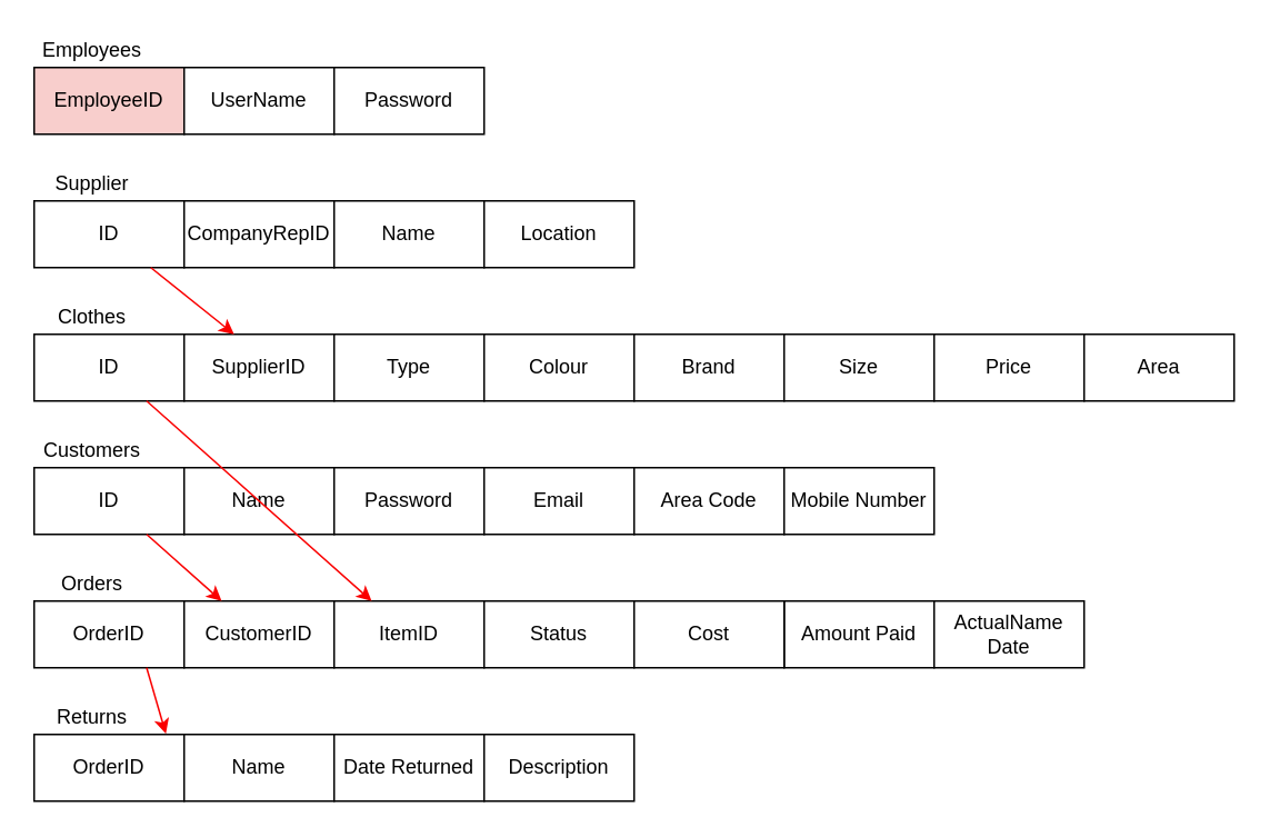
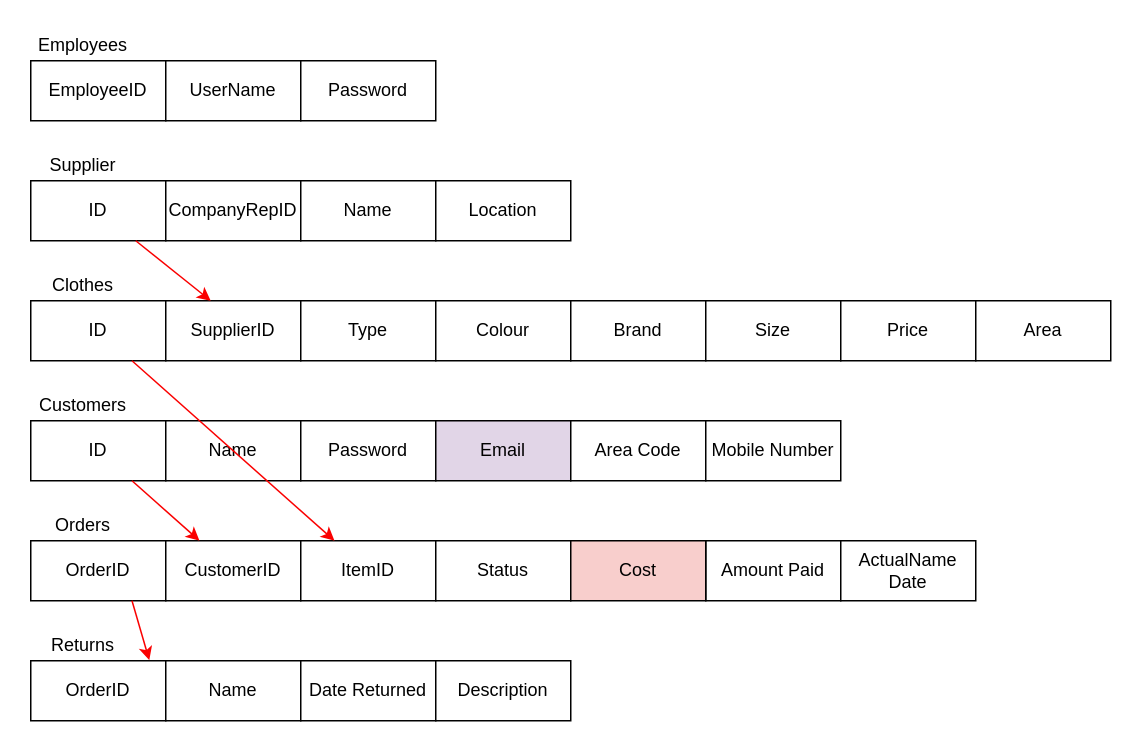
  <mxCell id="0" />
  <mxCell id="1" parent="0" />
- <mxCell id="2" value="EmployeeID" style="rounded=0;whiteSpace=wrap;html=1;fillColor=#f8cecc;" parent="1" vertex="1"><mxGeometry x="20" y="40" width="90" height="40" as="geometry" /></mxCell>
+ <mxCell id="2" value="EmployeeID" style="rounded=0;whiteSpace=wrap;html=1;" parent="1" vertex="1"><mxGeometry x="20" y="40" width="90" height="40" as="geometry" /></mxCell>
  <mxCell id="3" value="Employees" style="text;html=1;strokeColor=none;fillColor=none;align=center;verticalAlign=middle;whiteSpace=wrap;rounded=0;" parent="1" vertex="1"><mxGeometry x="20" y="20" width="70" height="20" as="geometry" /></mxCell>
  <mxCell id="4" value="UserName" style="rounded=0;whiteSpace=wrap;html=1;" parent="1" vertex="1"><mxGeometry x="110" y="40" width="90" height="40" as="geometry" /></mxCell>
  <mxCell id="5" value="Password" style="rounded=0;whiteSpace=wrap;html=1;" parent="1" vertex="1"><mxGeometry x="200" y="40" width="90" height="40" as="geometry" /></mxCell>
  <mxCell id="6" value="ID" style="rounded=0;whiteSpace=wrap;html=1;" parent="1" vertex="1"><mxGeometry x="20" y="120" width="90" height="40" as="geometry" /></mxCell>
  <mxCell id="7" value="Supplier" style="text;html=1;strokeColor=none;fillColor=none;align=center;verticalAlign=middle;whiteSpace=wrap;rounded=0;" parent="1" vertex="1"><mxGeometry x="20" y="100" width="70" height="20" as="geometry" /></mxCell>
  <mxCell id="8" value="CompanyRepID" style="rounded=0;whiteSpace=wrap;html=1;" parent="1" vertex="1"><mxGeometry x="110" y="120" width="90" height="40" as="geometry" /></mxCell>
  <mxCell id="9" value="Name" style="rounded=0;whiteSpace=wrap;html=1;" parent="1" vertex="1"><mxGeometry x="200" y="120" width="90" height="40" as="geometry" /></mxCell>
  <mxCell id="10" value="Location" style="rounded=0;whiteSpace=wrap;html=1;" parent="1" vertex="1"><mxGeometry x="290" y="120" width="90" height="40" as="geometry" /></mxCell>
  <mxCell id="11" value="ID" style="rounded=0;whiteSpace=wrap;html=1;" parent="1" vertex="1"><mxGeometry x="20" y="200" width="90" height="40" as="geometry" /></mxCell>
  <mxCell id="12" value="Clothes" style="text;html=1;strokeColor=none;fillColor=none;align=center;verticalAlign=middle;whiteSpace=wrap;rounded=0;" parent="1" vertex="1"><mxGeometry x="20" y="180" width="70" height="20" as="geometry" /></mxCell>
  <mxCell id="13" value="SupplierID" style="rounded=0;whiteSpace=wrap;html=1;" parent="1" vertex="1"><mxGeometry x="110" y="200" width="90" height="40" as="geometry" /></mxCell>
  <mxCell id="14" value="Type" style="rounded=0;whiteSpace=wrap;html=1;" parent="1" vertex="1"><mxGeometry x="200" y="200" width="90" height="40" as="geometry" /></mxCell>
  <mxCell id="15" value="Colour" style="rounded=0;whiteSpace=wrap;html=1;" parent="1" vertex="1"><mxGeometry x="290" y="200" width="90" height="40" as="geometry" /></mxCell>
  <mxCell id="16" value="Brand" style="rounded=0;whiteSpace=wrap;html=1;" parent="1" vertex="1"><mxGeometry x="380" y="200" width="90" height="40" as="geometry" /></mxCell>
  <mxCell id="17" value="Size" style="rounded=0;whiteSpace=wrap;html=1;" parent="1" vertex="1"><mxGeometry x="470" y="200" width="90" height="40" as="geometry" /></mxCell>
  <mxCell id="18" value="Price" style="rounded=0;whiteSpace=wrap;html=1;" parent="1" vertex="1"><mxGeometry x="560" y="200" width="90" height="40" as="geometry" /></mxCell>
  <mxCell id="19" value="Area" style="rounded=0;whiteSpace=wrap;html=1;" parent="1" vertex="1"><mxGeometry x="650" y="200" width="90" height="40" as="geometry" /></mxCell>
  <mxCell id="20" value="Customers" style="text;html=1;strokeColor=none;fillColor=none;align=center;verticalAlign=middle;whiteSpace=wrap;rounded=0;" parent="1" vertex="1"><mxGeometry x="20" y="260" width="70" height="20" as="geometry" /></mxCell>
  <mxCell id="21" value="ID" style="rounded=0;whiteSpace=wrap;html=1;" parent="1" vertex="1"><mxGeometry x="20" y="280" width="90" height="40" as="geometry" /></mxCell>
  <mxCell id="22" value="Name" style="rounded=0;whiteSpace=wrap;html=1;" parent="1" vertex="1"><mxGeometry x="110" y="280" width="90" height="40" as="geometry" /></mxCell>
  <mxCell id="23" value="Password" style="rounded=0;whiteSpace=wrap;html=1;" parent="1" vertex="1"><mxGeometry x="200" y="280" width="90" height="40" as="geometry" /></mxCell>
- <mxCell id="24" value="Email" style="rounded=0;whiteSpace=wrap;html=1;" parent="1" vertex="1"><mxGeometry x="290" y="280" width="90" height="40" as="geometry" /></mxCell>
+ <mxCell id="24" value="Email" style="rounded=0;whiteSpace=wrap;html=1;fillColor=#e1d5e7;" parent="1" vertex="1"><mxGeometry x="290" y="280" width="90" height="40" as="geometry" /></mxCell>
  <mxCell id="25" value="Area Code" style="rounded=0;whiteSpace=wrap;html=1;" parent="1" vertex="1"><mxGeometry x="380" y="280" width="90" height="40" as="geometry" /></mxCell>
  <mxCell id="26" value="Mobile Number" style="rounded=0;whiteSpace=wrap;html=1;" parent="1" vertex="1"><mxGeometry x="470" y="280" width="90" height="40" as="geometry" /></mxCell>
  <mxCell id="27" value="Orders" style="text;html=1;strokeColor=none;fillColor=none;align=center;verticalAlign=middle;whiteSpace=wrap;rounded=0;" parent="1" vertex="1"><mxGeometry x="20" y="340" width="70" height="20" as="geometry" /></mxCell>
  <mxCell id="28" value="OrderID" style="rounded=0;whiteSpace=wrap;html=1;" parent="1" vertex="1"><mxGeometry x="20" y="360" width="90" height="40" as="geometry" /></mxCell>
  <mxCell id="29" value="CustomerID" style="rounded=0;whiteSpace=wrap;html=1;" parent="1" vertex="1"><mxGeometry x="110" y="360" width="90" height="40" as="geometry" /></mxCell>
  <mxCell id="30" value="ItemID" style="rounded=0;whiteSpace=wrap;html=1;" parent="1" vertex="1"><mxGeometry x="200" y="360" width="90" height="40" as="geometry" /></mxCell>
  <mxCell id="31" value="Status" style="rounded=0;whiteSpace=wrap;html=1;" parent="1" vertex="1"><mxGeometry x="290" y="360" width="90" height="40" as="geometry" /></mxCell>
  <mxCell id="32" value="Amount Paid" style="rounded=0;whiteSpace=wrap;html=1;" parent="1" vertex="1"><mxGeometry x="470" y="360" width="90" height="40" as="geometry" /></mxCell>
  <mxCell id="33" value="ActualName Date" style="rounded=0;whiteSpace=wrap;html=1;" parent="1" vertex="1"><mxGeometry x="560" y="360" width="90" height="40" as="geometry" /></mxCell>
  <mxCell id="34" value="Returns" style="text;html=1;strokeColor=none;fillColor=none;align=center;verticalAlign=middle;whiteSpace=wrap;rounded=0;" parent="1" vertex="1"><mxGeometry x="20" y="420" width="70" height="20" as="geometry" /></mxCell>
  <mxCell id="35" value="OrderID" style="rounded=0;whiteSpace=wrap;html=1;" parent="1" vertex="1"><mxGeometry x="20" y="440" width="90" height="40" as="geometry" /></mxCell>
  <mxCell id="36" value="Name" style="rounded=0;whiteSpace=wrap;html=1;" parent="1" vertex="1"><mxGeometry x="110" y="440" width="90" height="40" as="geometry" /></mxCell>
  <mxCell id="37" value="Date Returned" style="rounded=0;whiteSpace=wrap;html=1;" parent="1" vertex="1"><mxGeometry x="200" y="440" width="90" height="40" as="geometry" /></mxCell>
  <mxCell id="38" value="" style="endArrow=classic;html=1;entryX=0.333;entryY=0;entryDx=0;entryDy=0;entryPerimeter=0;fillColor=#f8cecc;strokeColor=#FA0000;" parent="1" source="6" target="13" edge="1"><mxGeometry width="50" height="50" relative="1" as="geometry"><mxPoint x="97.5" y="90" as="sourcePoint" /><mxPoint x="109.83" y="131.2" as="targetPoint" /></mxGeometry></mxCell>
  <mxCell id="39" value="" style="endArrow=classic;html=1;entryX=0.25;entryY=0;entryDx=0;entryDy=0;fillColor=#f8cecc;strokeColor=#FA0000;" parent="1" source="11" target="30" edge="1"><mxGeometry width="50" height="50" relative="1" as="geometry"><mxPoint x="100" y="180" as="sourcePoint" /><mxPoint x="149.97" y="210" as="targetPoint" /></mxGeometry></mxCell>
  <mxCell id="40" value="" style="endArrow=classic;html=1;entryX=0.25;entryY=0;entryDx=0;entryDy=0;fillColor=#f8cecc;strokeColor=#FA0000;" parent="1" source="21" target="29" edge="1"><mxGeometry width="50" height="50" relative="1" as="geometry"><mxPoint x="100" y="180" as="sourcePoint" /><mxPoint x="159.97" y="220" as="targetPoint" /></mxGeometry></mxCell>
  <mxCell id="41" value="" style="endArrow=classic;html=1;entryX=0.878;entryY=-0.01;entryDx=0;entryDy=0;fillColor=#f8cecc;strokeColor=#FA0000;exitX=0.75;exitY=1;exitDx=0;exitDy=0;entryPerimeter=0;" parent="1" source="28" target="35" edge="1"><mxGeometry width="50" height="50" relative="1" as="geometry"><mxPoint x="97.5" y="330" as="sourcePoint" /><mxPoint x="142.5" y="370" as="targetPoint" /></mxGeometry></mxCell>
- <mxCell id="42" value="Cost" style="rounded=0;whiteSpace=wrap;html=1;" parent="1" vertex="1"><mxGeometry x="380" y="360" width="90" height="40" as="geometry" /></mxCell>
+ <mxCell id="42" value="Cost" style="rounded=0;whiteSpace=wrap;html=1;fillColor=#f8cecc;" parent="1" vertex="1"><mxGeometry x="380" y="360" width="90" height="40" as="geometry" /></mxCell>
  <mxCell id="43" value="Description" style="rounded=0;whiteSpace=wrap;html=1;" parent="1" vertex="1"><mxGeometry x="290" y="440" width="90" height="40" as="geometry" /></mxCell>
